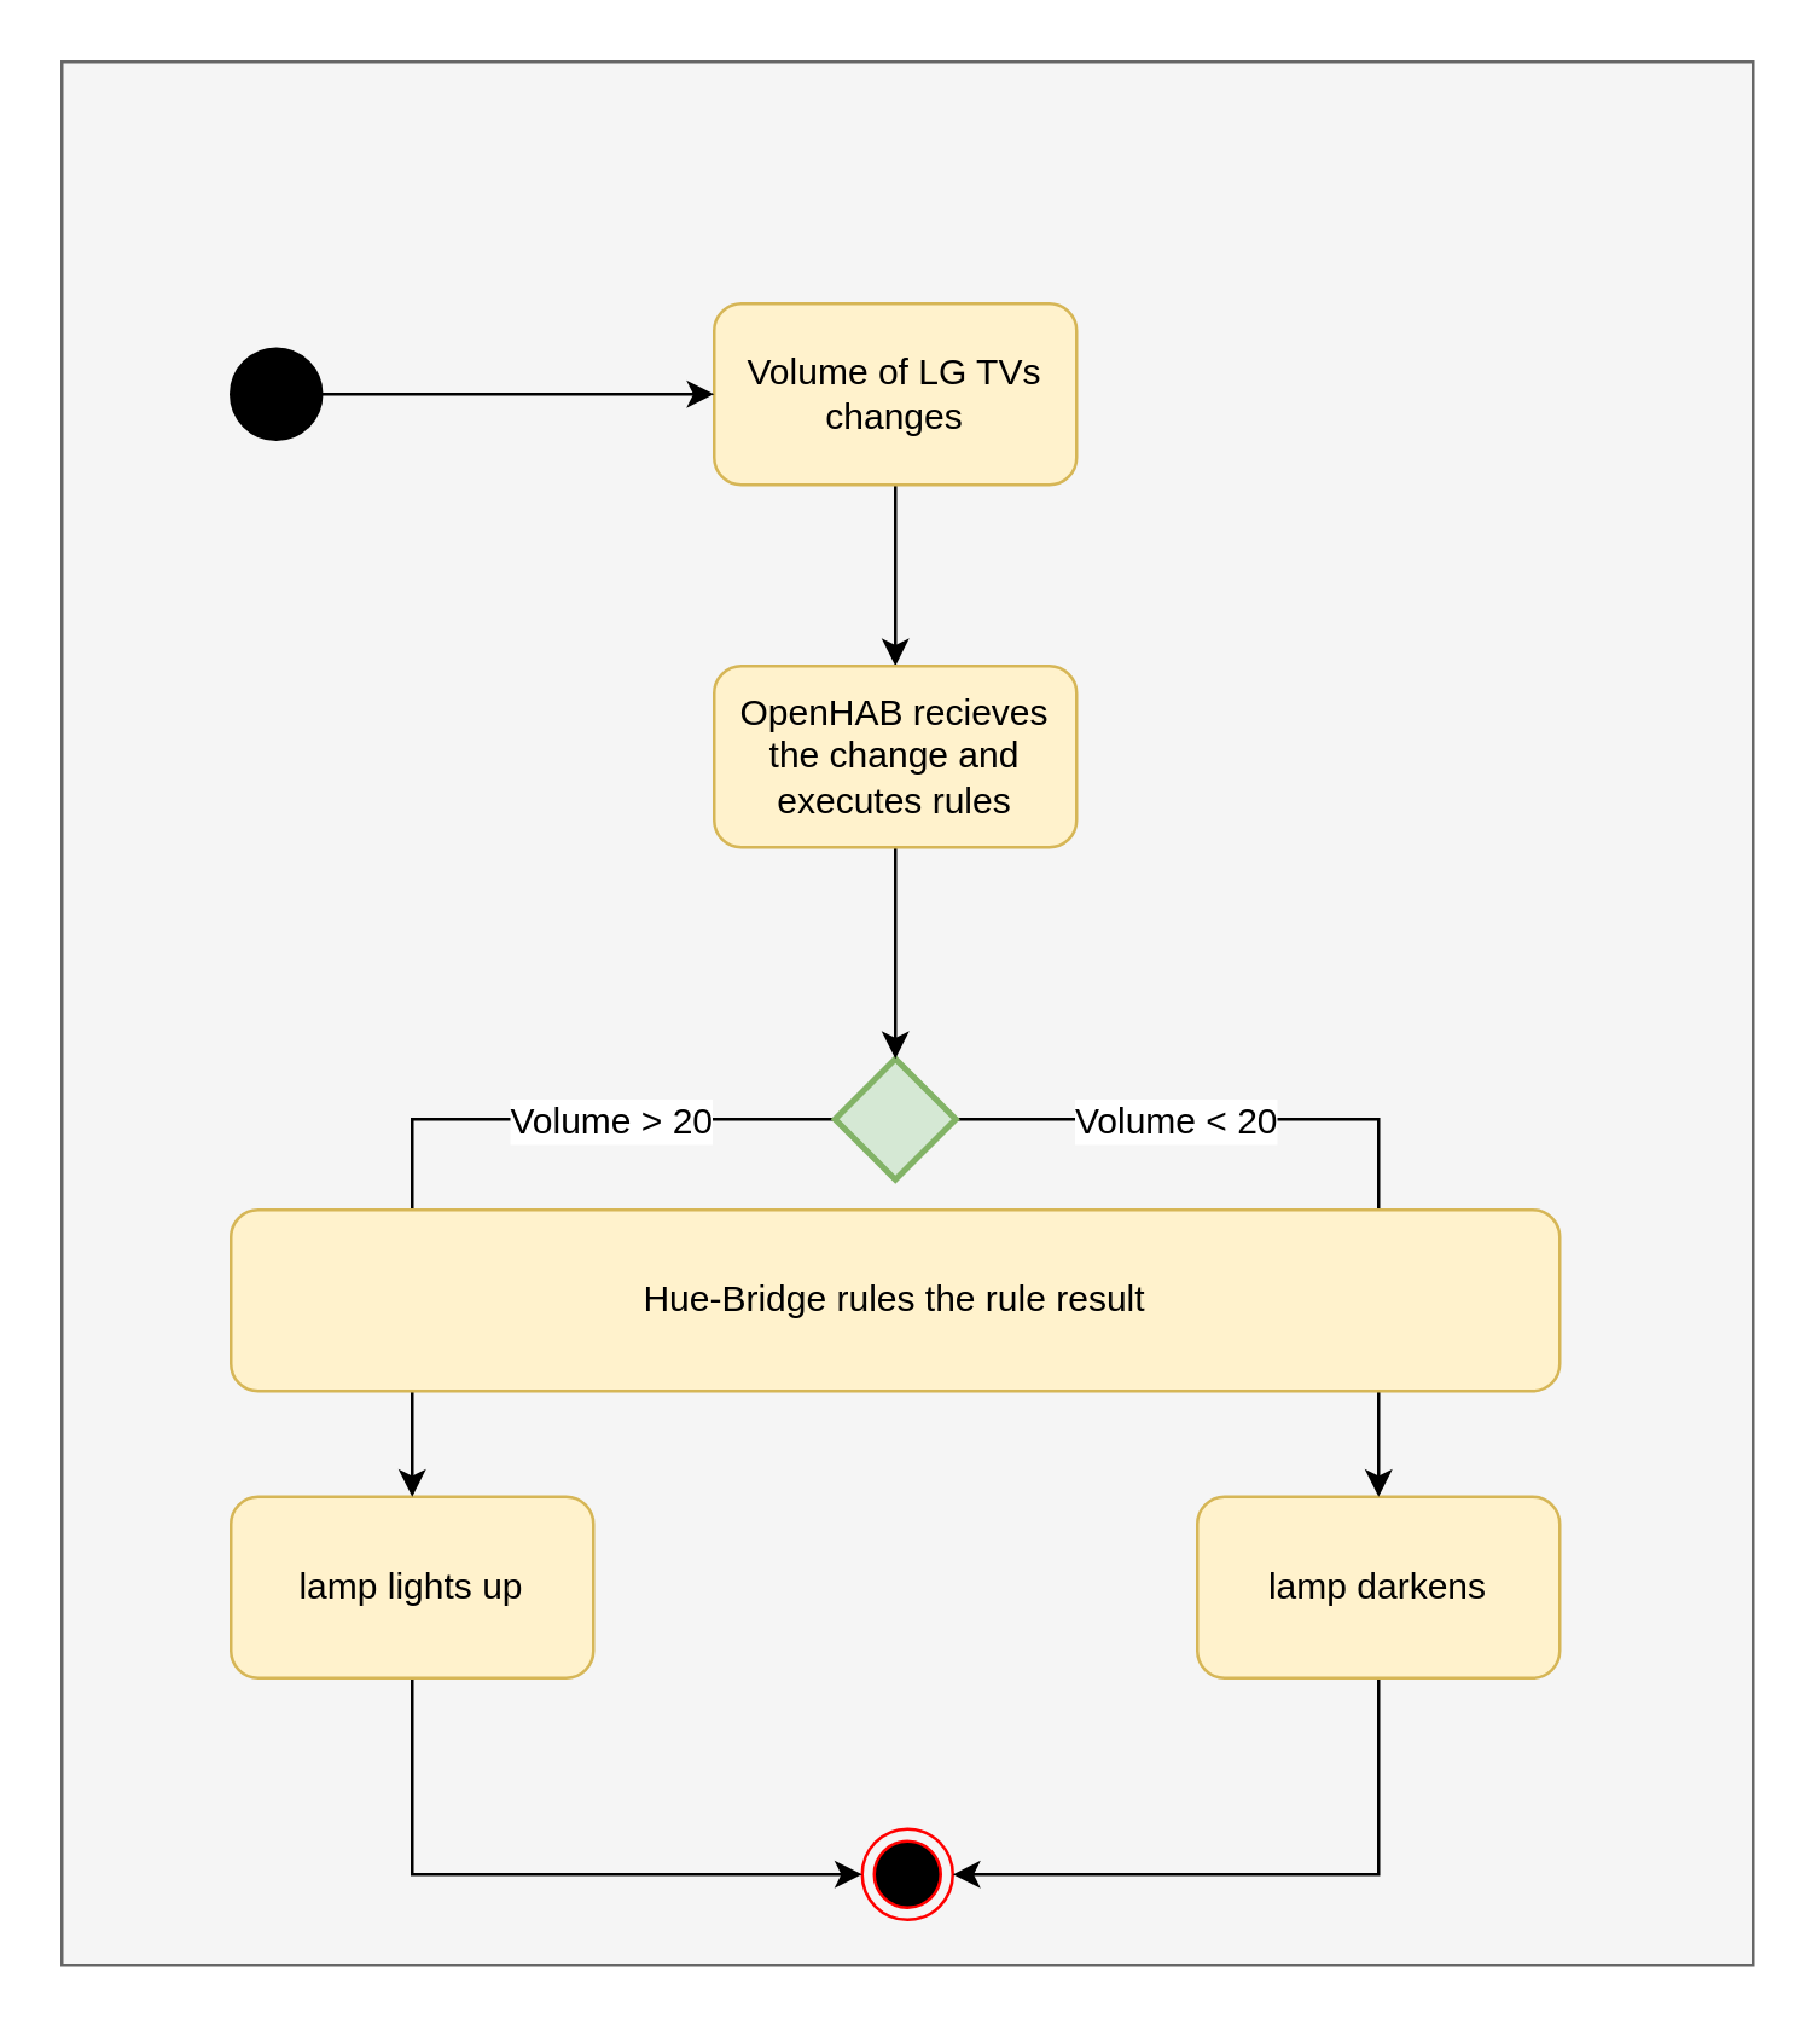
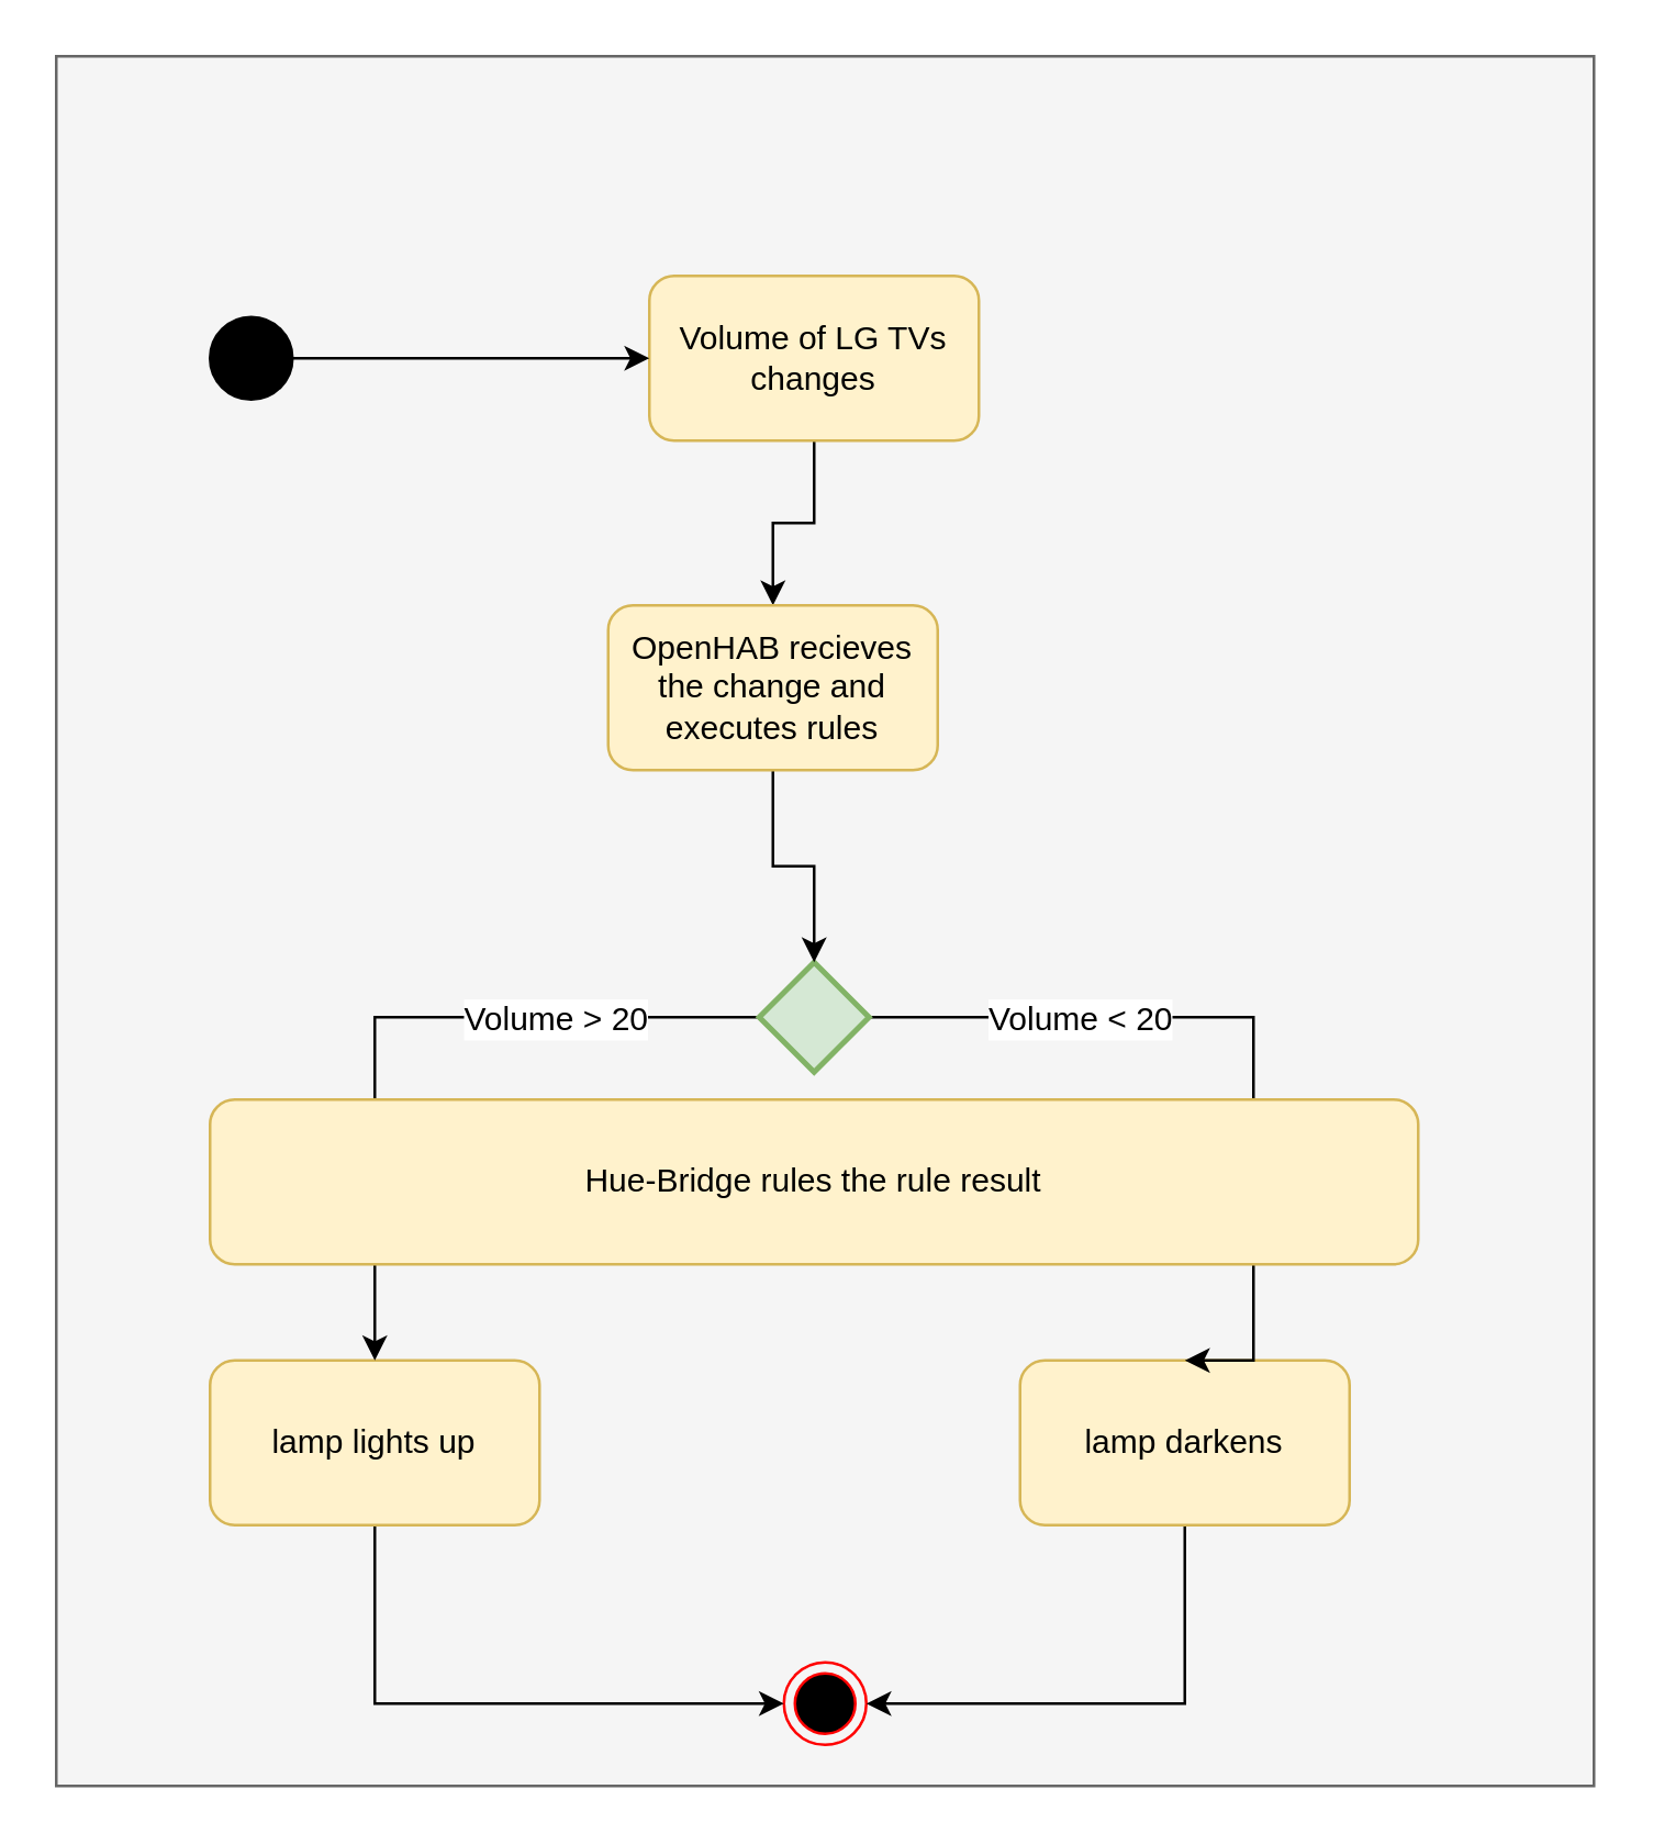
  <mxCell id="0" />
  <mxCell id="1" parent="0" />
  <mxCell id="2" value="" style="rounded=0;whiteSpace=wrap;html=1;fillColor=#f5f5f5;strokeColor=#666666;fontColor=#333333;" vertex="1" parent="1"><mxGeometry x="20" y="20" width="560" height="630" as="geometry" /></mxCell>
  <mxCell id="3" style="edgeStyle=orthogonalEdgeStyle;rounded=0;orthogonalLoop=1;jettySize=auto;html=1;exitX=0.5;exitY=1;exitDx=0;exitDy=0;entryX=0.5;entryY=0;entryDx=0;entryDy=0;" parent="1" source="4" target="18" edge="1"><mxGeometry relative="1" as="geometry" /></mxCell>
  <mxCell id="4" value="Volume of LG TVs changes" style="rounded=1;whiteSpace=wrap;html=1;fillColor=#fff2cc;strokeColor=#d6b656;" parent="1" vertex="1"><mxGeometry x="236" y="100" width="120" height="60" as="geometry" /></mxCell>
  <mxCell id="5" value="" style="ellipse;html=1;shape=endState;fillColor=#000000;strokeColor=#ff0000;" parent="1" vertex="1"><mxGeometry x="285" y="605" width="30" height="30" as="geometry" /></mxCell>
  <mxCell id="6" style="edgeStyle=orthogonalEdgeStyle;rounded=0;orthogonalLoop=1;jettySize=auto;html=1;exitX=1;exitY=0.5;exitDx=0;exitDy=0;" parent="1" source="7" target="4" edge="1"><mxGeometry relative="1" as="geometry" /></mxCell>
  <mxCell id="7" value="" style="shape=mxgraph.bpmn.shape;html=1;verticalLabelPosition=bottom;labelBackgroundColor=#ffffff;verticalAlign=top;align=center;perimeter=ellipsePerimeter;outlineConnect=0;outline=standard;symbol=general;fillColor=#000000;" parent="1" vertex="1"><mxGeometry x="76" y="115" width="30" height="30" as="geometry" /></mxCell>
  <mxCell id="8" style="edgeStyle=orthogonalEdgeStyle;rounded=0;orthogonalLoop=1;jettySize=auto;html=1;exitX=0.5;exitY=1;exitDx=0;exitDy=0;entryX=0;entryY=0.5;entryDx=0;entryDy=0;" parent="1" source="9" target="5" edge="1"><mxGeometry relative="1" as="geometry" /></mxCell>
  <mxCell id="9" value="lamp lights up" style="rounded=1;whiteSpace=wrap;html=1;fillColor=#fff2cc;strokeColor=#d6b656;" parent="1" vertex="1"><mxGeometry x="76" y="495" width="120" height="60" as="geometry" /></mxCell>
  <mxCell id="10" style="edgeStyle=orthogonalEdgeStyle;rounded=0;orthogonalLoop=1;jettySize=auto;html=1;exitX=0.5;exitY=1;exitDx=0;exitDy=0;entryX=1;entryY=0.5;entryDx=0;entryDy=0;" parent="1" source="11" target="5" edge="1"><mxGeometry relative="1" as="geometry" /></mxCell>
- <mxCell id="11" value="lamp darkens" style="rounded=1;whiteSpace=wrap;html=1;fillColor=#fff2cc;strokeColor=#d6b656;" parent="1" vertex="1"><mxGeometry x="396" y="495" width="120" height="60" as="geometry" /></mxCell>
+ <mxCell id="11" value="lamp darkens" style="rounded=1;whiteSpace=wrap;html=1;fillColor=#fff2cc;strokeColor=#d6b656;" parent="1" vertex="1"><mxGeometry x="371" y="495" width="120" height="60" as="geometry" /></mxCell>
  <mxCell id="12" style="edgeStyle=orthogonalEdgeStyle;rounded=0;orthogonalLoop=1;jettySize=auto;html=1;exitX=1;exitY=0.5;exitDx=0;exitDy=0;exitPerimeter=0;entryX=0.5;entryY=0;entryDx=0;entryDy=0;" parent="1" source="16" target="11" edge="1"><mxGeometry relative="1" as="geometry"><Array as="points"><mxPoint x="456" y="370" /></Array></mxGeometry></mxCell>
  <mxCell id="13" value="Volume &amp;lt; 20" style="text;html=1;resizable=0;points=[];align=center;verticalAlign=middle;labelBackgroundColor=#ffffff;" parent="12" vertex="1" connectable="0"><mxGeometry x="-0.671" y="2" relative="1" as="geometry"><mxPoint x="28" y="2" as="offset" /></mxGeometry></mxCell>
  <mxCell id="14" style="edgeStyle=orthogonalEdgeStyle;rounded=0;orthogonalLoop=1;jettySize=auto;html=1;exitX=0;exitY=0.5;exitDx=0;exitDy=0;exitPerimeter=0;entryX=0.5;entryY=0;entryDx=0;entryDy=0;" edge="1" parent="1" source="16" target="9"><mxGeometry relative="1" as="geometry"><Array as="points"><mxPoint x="136" y="370" /></Array></mxGeometry></mxCell>
  <mxCell id="15" value="Volume &amp;gt; 20" style="text;html=1;resizable=0;points=[];align=center;verticalAlign=middle;labelBackgroundColor=#ffffff;" vertex="1" connectable="0" parent="14"><mxGeometry x="-0.318" relative="1" as="geometry"><mxPoint x="15" as="offset" /></mxGeometry></mxCell>
  <mxCell id="16" value="" style="strokeWidth=2;html=1;shape=mxgraph.flowchart.decision;whiteSpace=wrap;fillColor=#d5e8d4;strokeColor=#82b366;" parent="1" vertex="1"><mxGeometry x="276" y="350" width="40" height="40" as="geometry" /></mxCell>
  <mxCell id="17" style="edgeStyle=orthogonalEdgeStyle;rounded=0;orthogonalLoop=1;jettySize=auto;html=1;exitX=0.5;exitY=1;exitDx=0;exitDy=0;" edge="1" parent="1" source="18" target="16"><mxGeometry relative="1" as="geometry" /></mxCell>
- <mxCell id="18" value="OpenHAB recieves the change and executes rules" style="rounded=1;whiteSpace=wrap;html=1;fillColor=#fff2cc;strokeColor=#d6b656;" parent="1" vertex="1"><mxGeometry x="236" y="220" width="120" height="60" as="geometry" /></mxCell>
+ <mxCell id="18" value="OpenHAB recieves the change and executes rules" style="rounded=1;whiteSpace=wrap;html=1;fillColor=#fff2cc;strokeColor=#d6b656;" parent="1" vertex="1"><mxGeometry x="221" y="220" width="120" height="60" as="geometry" /></mxCell>
  <mxCell id="19" value="Hue-Bridge rules the rule result" style="rounded=1;whiteSpace=wrap;html=1;fillColor=#fff2cc;strokeColor=#d6b656;" vertex="1" parent="1"><mxGeometry x="76" y="400" width="440" height="60" as="geometry" /></mxCell>
